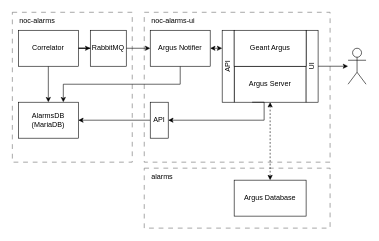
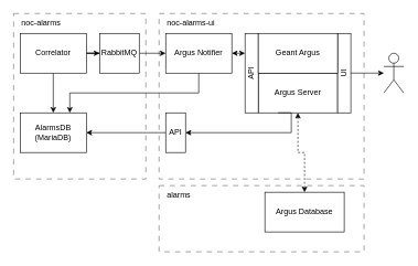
  <mxCell id="0" />
  <mxCell id="1" parent="0" />
  <mxCell id="2" value="noc-alarms" style="rounded=0;whiteSpace=wrap;html=1;fillColor=none;dashed=1;dashPattern=8 8;align=left;verticalAlign=top;spacingLeft=10;strokeColor=#6D6D6D;" vertex="1" parent="1"><mxGeometry x="20" y="20" width="200" height="250" as="geometry" /></mxCell>
  <mxCell id="3" value="noc-alarms-ui" style="rounded=0;whiteSpace=wrap;html=1;fillColor=none;dashed=1;dashPattern=8 8;align=left;verticalAlign=top;spacingLeft=10;strokeColor=#6D6D6D;fontFamily=Helvetica;fontSize=12;fontColor=default;" vertex="1" parent="1"><mxGeometry x="240" y="20" width="310" height="250" as="geometry" /></mxCell>
  <mxCell id="4" value="alarms" style="rounded=0;whiteSpace=wrap;html=1;fillColor=none;dashed=1;dashPattern=8 8;align=left;verticalAlign=top;spacingLeft=10;strokeColor=#6D6D6D;fontFamily=Helvetica;fontSize=12;fontColor=default;" vertex="1" parent="1"><mxGeometry x="240" y="280" width="310" height="100" as="geometry" /></mxCell>
  <mxCell id="5" style="edgeStyle=orthogonalEdgeStyle;rounded=0;orthogonalLoop=1;jettySize=auto;html=1;exitX=1;exitY=0.5;exitDx=0;exitDy=0;entryX=0;entryY=0.25;entryDx=0;entryDy=0;startArrow=classic;startFill=1;" parent="1" source="7" target="13" edge="1"><mxGeometry relative="1" as="geometry" /></mxCell>
  <mxCell id="6" style="edgeStyle=orthogonalEdgeStyle;rounded=0;orthogonalLoop=1;jettySize=auto;html=1;exitX=0.5;exitY=1;exitDx=0;exitDy=0;entryX=0.75;entryY=0;entryDx=0;entryDy=0;" parent="1" source="7" target="22" edge="1"><mxGeometry relative="1" as="geometry" /></mxCell>
  <mxCell id="7" value="Argus Notifier" style="rounded=0;whiteSpace=wrap;html=1;" parent="1" vertex="1"><mxGeometry x="250" y="50" width="100" height="60" as="geometry" /></mxCell>
  <mxCell id="8" value="" style="edgeStyle=orthogonalEdgeStyle;rounded=0;orthogonalLoop=1;jettySize=auto;html=1;" parent="1" source="9" target="7" edge="1"><mxGeometry relative="1" as="geometry" /></mxCell>
  <mxCell id="9" value="RabbitMQ" style="rounded=0;whiteSpace=wrap;html=1;" parent="1" vertex="1"><mxGeometry x="150" y="50" width="60" height="60" as="geometry" /></mxCell>
- <mxCell id="10" value="Argus Database" style="rounded=0;whiteSpace=wrap;html=1;" parent="1" vertex="1"><mxGeometry x="390" y="300" width="120" height="60" as="geometry" /></mxCell>
+ <mxCell id="10" value="Argus Database" style="rounded=0;whiteSpace=wrap;html=1;" parent="1" vertex="1"><mxGeometry x="400" y="290" width="120" height="60" as="geometry" /></mxCell>
  <mxCell id="11" value="" style="group" parent="1" vertex="1" connectable="0"><mxGeometry x="370" y="50" width="160" height="120" as="geometry" /></mxCell>
  <mxCell id="12" value="Argus Server" style="rounded=0;whiteSpace=wrap;html=1;" parent="11" vertex="1"><mxGeometry x="20" y="60" width="120" height="60" as="geometry" /></mxCell>
  <mxCell id="13" value="API" style="rounded=0;whiteSpace=wrap;html=1;horizontal=0;" parent="11" vertex="1"><mxGeometry width="20" height="120" as="geometry" /></mxCell>
  <mxCell id="14" value="UI" style="rounded=0;whiteSpace=wrap;html=1;horizontal=0;" parent="11" vertex="1"><mxGeometry x="140" width="20" height="120" as="geometry" /></mxCell>
  <mxCell id="15" value="Geant Argus" style="rounded=0;whiteSpace=wrap;html=1;" parent="11" vertex="1"><mxGeometry x="20" width="120" height="60" as="geometry" /></mxCell>
  <mxCell id="16" value="" style="edgeStyle=orthogonalEdgeStyle;rounded=0;orthogonalLoop=1;jettySize=auto;html=1;" parent="1" source="18" target="9" edge="1"><mxGeometry relative="1" as="geometry" /></mxCell>
  <mxCell id="17" style="edgeStyle=orthogonalEdgeStyle;rounded=0;orthogonalLoop=1;jettySize=auto;html=1;exitX=0.5;exitY=1;exitDx=0;exitDy=0;entryX=0.5;entryY=0;entryDx=0;entryDy=0;" parent="1" source="18" target="22" edge="1"><mxGeometry relative="1" as="geometry" /></mxCell>
  <mxCell id="18" value="Correlator" style="rounded=0;whiteSpace=wrap;html=1;" parent="1" vertex="1"><mxGeometry x="30" y="50" width="100" height="60" as="geometry" /></mxCell>
  <mxCell id="19" style="edgeStyle=orthogonalEdgeStyle;rounded=0;orthogonalLoop=1;jettySize=auto;html=1;exitX=0.5;exitY=1;exitDx=0;exitDy=0;entryX=0.5;entryY=0;entryDx=0;entryDy=0;startArrow=classic;startFill=1;dashed=1;" parent="1" source="12" target="10" edge="1"><mxGeometry relative="1" as="geometry" /></mxCell>
  <mxCell id="20" value="" style="shape=umlActor;verticalLabelPosition=bottom;verticalAlign=top;html=1;outlineConnect=0;" parent="1" vertex="1"><mxGeometry x="580" y="80" width="30" height="60" as="geometry" /></mxCell>
  <mxCell id="21" style="edgeStyle=orthogonalEdgeStyle;rounded=0;orthogonalLoop=1;jettySize=auto;html=1;exitX=1;exitY=0.5;exitDx=0;exitDy=0;" parent="1" source="14" target="20" edge="1"><mxGeometry relative="1" as="geometry" /></mxCell>
  <mxCell id="22" value="AlarmsDB (MariaDB)" style="rounded=0;whiteSpace=wrap;html=1;" parent="1" vertex="1"><mxGeometry x="30" y="170" width="100" height="60" as="geometry" /></mxCell>
  <mxCell id="23" style="edgeStyle=orthogonalEdgeStyle;rounded=0;orthogonalLoop=1;jettySize=auto;html=1;exitX=0;exitY=0.5;exitDx=0;exitDy=0;entryX=1;entryY=0.5;entryDx=0;entryDy=0;" parent="1" source="24" target="22" edge="1"><mxGeometry relative="1" as="geometry" /></mxCell>
  <mxCell id="24" value="API" style="rounded=0;whiteSpace=wrap;html=1;" parent="1" vertex="1"><mxGeometry x="250" y="170" width="30" height="60" as="geometry" /></mxCell>
  <mxCell id="25" style="edgeStyle=orthogonalEdgeStyle;rounded=0;orthogonalLoop=1;jettySize=auto;html=1;exitX=0.25;exitY=1;exitDx=0;exitDy=0;entryX=1;entryY=0.5;entryDx=0;entryDy=0;jumpStyle=arc;" parent="1" source="12" target="24" edge="1"><mxGeometry relative="1" as="geometry"><Array as="points"><mxPoint x="440" y="200" /></Array></mxGeometry></mxCell>
